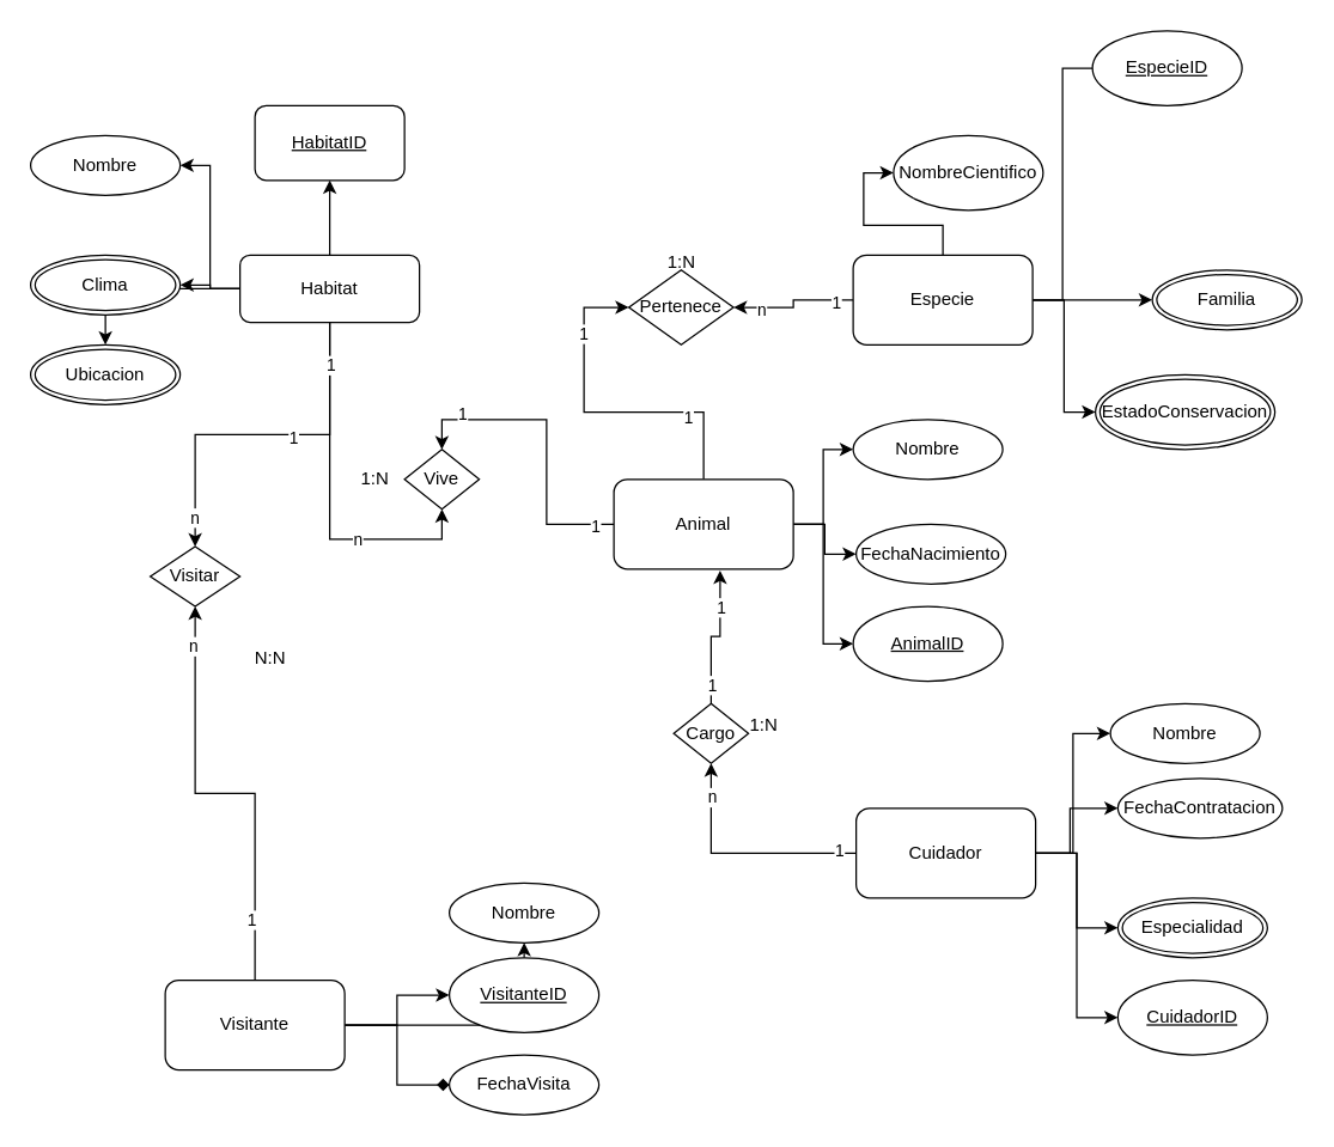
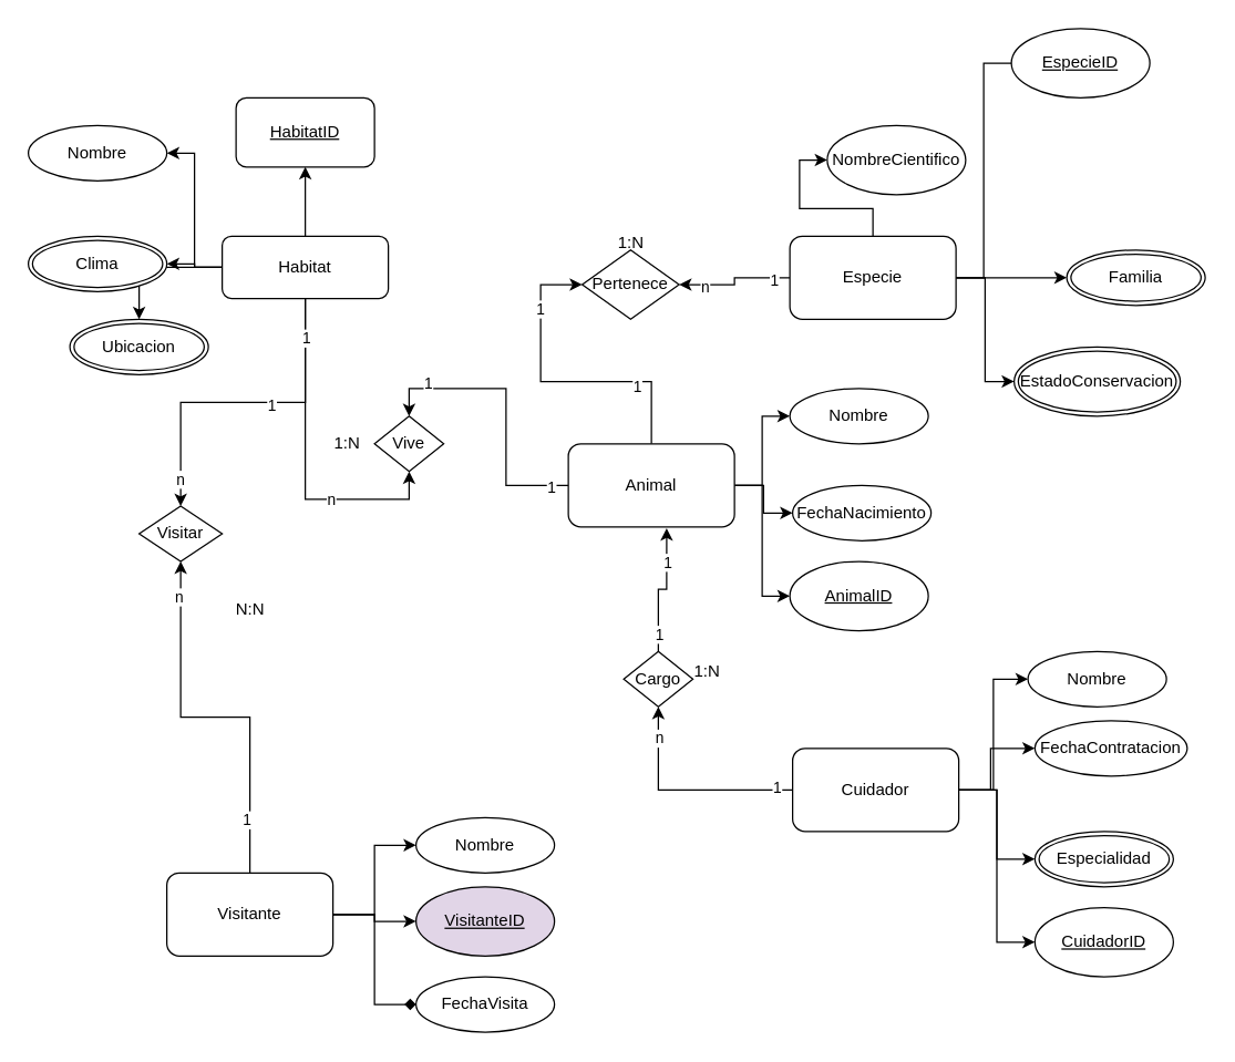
  <mxCell id="0" />
  <mxCell id="1" parent="0" />
  <mxCell id="2" style="edgeStyle=orthogonalEdgeStyle;rounded=0;orthogonalLoop=1;jettySize=auto;html=1;entryX=0;entryY=0.5;entryDx=0;entryDy=0;" parent="1" source="11" target="53" edge="1"><mxGeometry relative="1" as="geometry" /></mxCell>
  <mxCell id="3" value="1" style="edgeLabel;html=1;align=center;verticalAlign=middle;resizable=0;points=[];" parent="2" vertex="1" connectable="0"><mxGeometry x="-0.505" y="3" relative="1" as="geometry"><mxPoint as="offset" /></mxGeometry></mxCell>
  <mxCell id="4" value="1" style="edgeLabel;html=1;align=center;verticalAlign=middle;resizable=0;points=[];" parent="2" vertex="1" connectable="0"><mxGeometry x="0.583" y="1" relative="1" as="geometry"><mxPoint as="offset" /></mxGeometry></mxCell>
  <mxCell id="5" style="edgeStyle=orthogonalEdgeStyle;rounded=0;orthogonalLoop=1;jettySize=auto;html=1;entryX=0.5;entryY=0;entryDx=0;entryDy=0;" parent="1" source="11" target="55" edge="1"><mxGeometry relative="1" as="geometry" /></mxCell>
  <mxCell id="6" value="1" style="edgeLabel;html=1;align=center;verticalAlign=middle;resizable=0;points=[];" parent="5" vertex="1" connectable="0"><mxGeometry x="-0.873" y="1" relative="1" as="geometry"><mxPoint as="offset" /></mxGeometry></mxCell>
  <mxCell id="7" value="1" style="edgeLabel;html=1;align=center;verticalAlign=middle;resizable=0;points=[];" parent="5" vertex="1" connectable="0"><mxGeometry x="0.682" y="-4" relative="1" as="geometry"><mxPoint as="offset" /></mxGeometry></mxCell>
  <mxCell id="8" style="edgeStyle=orthogonalEdgeStyle;rounded=0;orthogonalLoop=1;jettySize=auto;html=1;entryX=0;entryY=0.5;entryDx=0;entryDy=0;" parent="1" source="11" target="12" edge="1"><mxGeometry relative="1" as="geometry" /></mxCell>
  <mxCell id="9" style="edgeStyle=orthogonalEdgeStyle;rounded=0;orthogonalLoop=1;jettySize=auto;html=1;entryX=0;entryY=0.5;entryDx=0;entryDy=0;" parent="1" source="11" target="13" edge="1"><mxGeometry relative="1" as="geometry" /></mxCell>
  <mxCell id="10" style="edgeStyle=orthogonalEdgeStyle;rounded=0;orthogonalLoop=1;jettySize=auto;html=1;entryX=0;entryY=0.5;entryDx=0;entryDy=0;" parent="1" source="11" target="72" edge="1"><mxGeometry relative="1" as="geometry" /></mxCell>
  <mxCell id="11" value="Animal" style="rounded=1;whiteSpace=wrap;html=1;" parent="1" vertex="1"><mxGeometry x="410" y="320" width="120" height="60" as="geometry" /></mxCell>
  <mxCell id="12" value="Nombre" style="ellipse;whiteSpace=wrap;html=1;fontStyle=0" parent="1" vertex="1"><mxGeometry x="570" y="280" width="100" height="40" as="geometry" /></mxCell>
  <mxCell id="13" value="FechaNacimiento" style="ellipse;whiteSpace=wrap;html=1;" parent="1" vertex="1"><mxGeometry x="572" y="350" width="100" height="40" as="geometry" /></mxCell>
  <mxCell id="14" style="edgeStyle=orthogonalEdgeStyle;rounded=0;orthogonalLoop=1;jettySize=auto;html=1;entryX=0;entryY=0.5;entryDx=0;entryDy=0;" parent="1" source="21" target="22" edge="1"><mxGeometry relative="1" as="geometry" /></mxCell>
  <mxCell id="15" style="edgeStyle=orthogonalEdgeStyle;rounded=0;orthogonalLoop=1;jettySize=auto;html=1;" parent="1" source="21" edge="1"><mxGeometry relative="1" as="geometry"><mxPoint x="770" y="200" as="targetPoint" /></mxGeometry></mxCell>
  <mxCell id="16" style="edgeStyle=orthogonalEdgeStyle;rounded=0;orthogonalLoop=1;jettySize=auto;html=1;entryX=0;entryY=0.5;entryDx=0;entryDy=0;" parent="1" source="21" target="66" edge="1"><mxGeometry relative="1" as="geometry"><mxPoint x="732" y="280" as="targetPoint" /></mxGeometry></mxCell>
  <mxCell id="17" style="edgeStyle=orthogonalEdgeStyle;rounded=0;orthogonalLoop=1;jettySize=auto;html=1;entryX=1;entryY=0.5;entryDx=0;entryDy=0;" parent="1" source="21" target="53" edge="1"><mxGeometry relative="1" as="geometry" /></mxCell>
  <mxCell id="18" value="1" style="edgeLabel;html=1;align=center;verticalAlign=middle;resizable=0;points=[];" parent="17" vertex="1" connectable="0"><mxGeometry x="-0.713" y="1" relative="1" as="geometry"><mxPoint as="offset" /></mxGeometry></mxCell>
  <mxCell id="19" value="n" style="edgeLabel;html=1;align=center;verticalAlign=middle;resizable=0;points=[];" parent="17" vertex="1" connectable="0"><mxGeometry x="0.567" y="1" relative="1" as="geometry"><mxPoint as="offset" /></mxGeometry></mxCell>
  <mxCell id="20" style="edgeStyle=orthogonalEdgeStyle;rounded=0;orthogonalLoop=1;jettySize=auto;html=1;entryX=0;entryY=0.5;entryDx=0;entryDy=0;endArrow=none;" parent="1" source="21" target="71" edge="1"><mxGeometry relative="1" as="geometry" /></mxCell>
  <mxCell id="21" value="Especie" style="rounded=1;whiteSpace=wrap;html=1;" parent="1" vertex="1"><mxGeometry x="570" y="170" width="120" height="60" as="geometry" /></mxCell>
  <mxCell id="22" value="NombreCientifico" style="ellipse;whiteSpace=wrap;html=1;fontStyle=0" parent="1" vertex="1"><mxGeometry x="597" y="90" width="100" height="50" as="geometry" /></mxCell>
  <mxCell id="23" style="edgeStyle=orthogonalEdgeStyle;rounded=0;orthogonalLoop=1;jettySize=auto;html=1;entryX=0.5;entryY=1;entryDx=0;entryDy=0;" parent="1" source="33" target="55" edge="1"><mxGeometry relative="1" as="geometry" /></mxCell>
  <mxCell id="24" value="n" style="edgeLabel;html=1;align=center;verticalAlign=middle;resizable=0;points=[];" parent="23" vertex="1" connectable="0"><mxGeometry x="0.36" relative="1" as="geometry"><mxPoint as="offset" /></mxGeometry></mxCell>
  <mxCell id="25" style="edgeStyle=orthogonalEdgeStyle;rounded=0;orthogonalLoop=1;jettySize=auto;html=1;entryX=1;entryY=0.5;entryDx=0;entryDy=0;" parent="1" source="33" target="65" edge="1"><mxGeometry relative="1" as="geometry"><mxPoint x="120" y="180" as="targetPoint" /></mxGeometry></mxCell>
  <mxCell id="26" style="edgeStyle=orthogonalEdgeStyle;rounded=0;orthogonalLoop=1;jettySize=auto;html=1;entryX=1;entryY=0.5;entryDx=0;entryDy=0;" parent="1" source="33" target="34" edge="1"><mxGeometry relative="1" as="geometry" /></mxCell>
  <mxCell id="27" style="edgeStyle=orthogonalEdgeStyle;rounded=0;orthogonalLoop=1;jettySize=auto;html=1;entryX=0.5;entryY=0;entryDx=0;entryDy=0;" parent="1" source="33" target="62" edge="1"><mxGeometry relative="1" as="geometry" /></mxCell>
  <mxCell id="28" value="1" style="edgeLabel;html=1;align=center;verticalAlign=middle;resizable=0;points=[];" parent="27" vertex="1" connectable="0"><mxGeometry x="-0.17" y="2" relative="1" as="geometry"><mxPoint as="offset" /></mxGeometry></mxCell>
  <mxCell id="29" value="n" style="edgeLabel;html=1;align=center;verticalAlign=middle;resizable=0;points=[];" parent="27" vertex="1" connectable="0"><mxGeometry x="0.837" y="-1" relative="1" as="geometry"><mxPoint as="offset" /></mxGeometry></mxCell>
  <mxCell id="30" value="1" style="edgeLabel;html=1;align=center;verticalAlign=middle;resizable=0;points=[];" parent="27" vertex="1" connectable="0"><mxGeometry x="-0.765" relative="1" as="geometry"><mxPoint as="offset" /></mxGeometry></mxCell>
  <mxCell id="31" style="edgeStyle=orthogonalEdgeStyle;rounded=0;orthogonalLoop=1;jettySize=auto;html=1;" parent="1" source="33" target="67" edge="1"><mxGeometry relative="1" as="geometry" /></mxCell>
  <mxCell id="32" value="" style="edgeStyle=orthogonalEdgeStyle;rounded=0;orthogonalLoop=1;jettySize=auto;html=1;" parent="1" source="33" target="70" edge="1"><mxGeometry relative="1" as="geometry" /></mxCell>
  <mxCell id="33" value="Habitat" style="rounded=1;whiteSpace=wrap;html=1;" parent="1" vertex="1"><mxGeometry x="160" y="170" width="120" height="45" as="geometry" /></mxCell>
  <mxCell id="34" value="Nombre" style="ellipse;whiteSpace=wrap;html=1;fontStyle=0" parent="1" vertex="1"><mxGeometry y="90" width="100" height="40" as="geometry" x="20" /></mxCell>
  <mxCell id="35" style="edgeStyle=orthogonalEdgeStyle;rounded=0;orthogonalLoop=1;jettySize=auto;html=1;entryX=0;entryY=0.5;entryDx=0;entryDy=0;" parent="1" source="42" target="43" edge="1"><mxGeometry relative="1" as="geometry" /></mxCell>
  <mxCell id="36" style="edgeStyle=orthogonalEdgeStyle;rounded=0;orthogonalLoop=1;jettySize=auto;html=1;" parent="1" source="42" target="44" edge="1"><mxGeometry relative="1" as="geometry"><Array as="points"><mxPoint x="715" y="570" /><mxPoint x="715" y="540" /></Array></mxGeometry></mxCell>
  <mxCell id="37" style="edgeStyle=orthogonalEdgeStyle;rounded=0;orthogonalLoop=1;jettySize=auto;html=1;" parent="1" source="42" target="64" edge="1"><mxGeometry relative="1" as="geometry"><mxPoint x="742" y="610" as="targetPoint" /></mxGeometry></mxCell>
  <mxCell id="38" style="edgeStyle=orthogonalEdgeStyle;rounded=0;orthogonalLoop=1;jettySize=auto;html=1;entryX=0.5;entryY=1;entryDx=0;entryDy=0;" parent="1" source="42" target="57" edge="1"><mxGeometry relative="1" as="geometry" /></mxCell>
  <mxCell id="39" value="1" style="edgeLabel;html=1;align=center;verticalAlign=middle;resizable=0;points=[];" parent="38" vertex="1" connectable="0"><mxGeometry x="-0.842" y="-2" relative="1" as="geometry"><mxPoint as="offset" /></mxGeometry></mxCell>
  <mxCell id="40" value="n" style="edgeLabel;html=1;align=center;verticalAlign=middle;resizable=0;points=[];" parent="38" vertex="1" connectable="0"><mxGeometry x="0.724" relative="1" as="geometry"><mxPoint as="offset" /></mxGeometry></mxCell>
  <mxCell id="41" style="edgeStyle=orthogonalEdgeStyle;rounded=0;orthogonalLoop=1;jettySize=auto;html=1;entryX=0;entryY=0.5;entryDx=0;entryDy=0;" parent="1" source="42" target="73" edge="1"><mxGeometry relative="1" as="geometry" /></mxCell>
  <mxCell id="42" value="Cuidador" style="rounded=1;whiteSpace=wrap;html=1;" parent="1" vertex="1"><mxGeometry x="572" y="540" width="120" height="60" as="geometry" /></mxCell>
  <mxCell id="43" value="Nombre" style="ellipse;whiteSpace=wrap;html=1;fontStyle=0" parent="1" vertex="1"><mxGeometry x="742" y="470" width="100" height="40" as="geometry" /></mxCell>
  <mxCell id="44" value="FechaContratacion" style="ellipse;whiteSpace=wrap;html=1;" parent="1" vertex="1"><mxGeometry x="747" y="520" width="110" height="40" as="geometry" /></mxCell>
  <mxCell id="45" style="edgeStyle=orthogonalEdgeStyle;rounded=0;orthogonalLoop=1;jettySize=auto;html=1;" parent="1" source="51" target="52" edge="1"><mxGeometry relative="1" as="geometry" /></mxCell>
  <mxCell id="46" style="edgeStyle=orthogonalEdgeStyle;rounded=0;orthogonalLoop=1;jettySize=auto;html=1;entryX=0;entryY=0.5;entryDx=0;entryDy=0;endArrow=diamond;" parent="1" source="51" target="68" edge="1"><mxGeometry relative="1" as="geometry"><mxPoint x="310" y="740" as="targetPoint" /></mxGeometry></mxCell>
  <mxCell id="47" style="edgeStyle=orthogonalEdgeStyle;rounded=0;orthogonalLoop=1;jettySize=auto;html=1;" parent="1" source="51" target="62" edge="1"><mxGeometry relative="1" as="geometry" /></mxCell>
  <mxCell id="48" value="1" style="edgeLabel;html=1;align=center;verticalAlign=middle;resizable=0;points=[];" parent="47" vertex="1" connectable="0"><mxGeometry x="-0.714" y="3" relative="1" as="geometry"><mxPoint as="offset" /></mxGeometry></mxCell>
  <mxCell id="49" value="n" style="edgeLabel;html=1;align=center;verticalAlign=middle;resizable=0;points=[];" parent="47" vertex="1" connectable="0"><mxGeometry x="0.819" y="2" relative="1" as="geometry"><mxPoint as="offset" /></mxGeometry></mxCell>
  <mxCell id="50" style="edgeStyle=orthogonalEdgeStyle;rounded=0;orthogonalLoop=1;jettySize=auto;html=1;entryX=0;entryY=0.5;entryDx=0;entryDy=0;" parent="1" source="51" target="74" edge="1"><mxGeometry relative="1" as="geometry" /></mxCell>
- <mxCell id="51" value="Visitante" style="rounded=1;whiteSpace=wrap;html=1;" parent="1" vertex="1"><mxGeometry x="110" y="655" width="120" height="60" as="geometry" /></mxCell>
+ <mxCell id="51" value="Visitante" style="rounded=1;whiteSpace=wrap;html=1;" parent="1" vertex="1"><mxGeometry x="120" y="630" width="120" height="60" as="geometry" /></mxCell>
  <mxCell id="52" value="Nombre" style="ellipse;whiteSpace=wrap;html=1;fontStyle=0" parent="1" vertex="1"><mxGeometry x="300" y="590" width="100" height="40" as="geometry" /></mxCell>
  <mxCell id="53" value="Pertenece" style="rhombus;whiteSpace=wrap;html=1;" parent="1" vertex="1"><mxGeometry x="420" y="180" width="70" height="50" as="geometry" /></mxCell>
  <mxCell id="54" value="1:N" style="text;html=1;align=center;verticalAlign=middle;resizable=0;points=[];autosize=1;strokeColor=none;fillColor=none;" parent="1" vertex="1"><mxGeometry x="435" width="40" height="30" as="geometry" y="160" /></mxCell>
  <mxCell id="55" value="Vive" style="rhombus;whiteSpace=wrap;html=1;" parent="1" vertex="1"><mxGeometry x="270" y="300" width="50" height="40" as="geometry" /></mxCell>
  <mxCell id="56" value="1:N" style="text;html=1;align=center;verticalAlign=middle;resizable=0;points=[];autosize=1;strokeColor=none;fillColor=none;" parent="1" vertex="1"><mxGeometry x="230" y="305" width="40" height="30" as="geometry" /></mxCell>
  <mxCell id="57" value="Cargo" style="rhombus;whiteSpace=wrap;html=1;" parent="1" vertex="1"><mxGeometry x="450" y="470" width="50" height="40" as="geometry" /></mxCell>
  <mxCell id="58" style="edgeStyle=orthogonalEdgeStyle;rounded=0;orthogonalLoop=1;jettySize=auto;html=1;entryX=0.592;entryY=1.017;entryDx=0;entryDy=0;entryPerimeter=0;" parent="1" source="57" target="11" edge="1"><mxGeometry relative="1" as="geometry" /></mxCell>
  <mxCell id="59" value="1" style="edgeLabel;html=1;align=center;verticalAlign=middle;resizable=0;points=[];" parent="58" vertex="1" connectable="0"><mxGeometry x="0.489" relative="1" as="geometry"><mxPoint as="offset" /></mxGeometry></mxCell>
  <mxCell id="60" value="1" style="edgeLabel;html=1;align=center;verticalAlign=middle;resizable=0;points=[];" parent="58" vertex="1" connectable="0"><mxGeometry x="-0.733" relative="1" as="geometry"><mxPoint as="offset" /></mxGeometry></mxCell>
  <mxCell id="61" value="1:N" style="text;html=1;align=center;verticalAlign=middle;resizable=0;points=[];autosize=1;strokeColor=none;fillColor=none;" parent="1" vertex="1"><mxGeometry x="490" y="470" width="40" height="30" as="geometry" /></mxCell>
  <mxCell id="62" value="Visitar" style="rhombus;whiteSpace=wrap;html=1;" parent="1" vertex="1"><mxGeometry x="100" y="365" width="60" height="40" as="geometry" /></mxCell>
  <mxCell id="63" value="N:N" style="text;html=1;align=center;verticalAlign=middle;resizable=0;points=[];autosize=1;strokeColor=none;fillColor=none;" parent="1" vertex="1"><mxGeometry x="160" y="425" width="40" height="30" as="geometry" /></mxCell>
  <mxCell id="64" value="Especialidad" style="ellipse;shape=doubleEllipse;margin=3;whiteSpace=wrap;html=1;align=center;" parent="1" vertex="1"><mxGeometry x="747" y="600" width="100" height="40" as="geometry" /></mxCell>
  <mxCell id="65" value="Clima" style="ellipse;shape=doubleEllipse;margin=3;whiteSpace=wrap;html=1;align=center;" parent="1" vertex="1"><mxGeometry y="170" width="100" height="40" as="geometry" x="20" /></mxCell>
  <mxCell id="66" value="EstadoConservacion" style="ellipse;shape=doubleEllipse;margin=3;whiteSpace=wrap;html=1;align=center;" parent="1" vertex="1"><mxGeometry x="732" y="250" width="120" height="50" as="geometry" /></mxCell>
- <mxCell id="67" value="Ubicacion" style="ellipse;shape=doubleEllipse;margin=3;whiteSpace=wrap;html=1;align=center;" parent="1" vertex="1"><mxGeometry y="230" width="100" height="40" as="geometry" x="20" /></mxCell>
+ <mxCell id="67" value="Ubicacion" style="ellipse;shape=doubleEllipse;margin=3;whiteSpace=wrap;html=1;align=center;" parent="1" vertex="1"><mxGeometry x="50" y="230" width="100" height="40" as="geometry" /></mxCell>
  <mxCell id="68" value="FechaVisita" style="ellipse;whiteSpace=wrap;html=1;align=center;" parent="1" vertex="1"><mxGeometry x="300" y="705" width="100" height="40" as="geometry" /></mxCell>
  <mxCell id="69" value="Familia" style="ellipse;shape=doubleEllipse;margin=3;whiteSpace=wrap;html=1;align=center;" parent="1" vertex="1"><mxGeometry x="770" y="180" width="100" height="40" as="geometry" /></mxCell>
  <mxCell id="70" value="HabitatID" style="whiteSpace=wrap;html=1;fontStyle=4;rounded=1;" parent="1" vertex="1"><mxGeometry x="170" y="70" width="100" height="50" as="geometry" /></mxCell>
  <mxCell id="71" value="EspecieID" style="ellipse;whiteSpace=wrap;html=1;rounded=1;fontStyle=4" parent="1" vertex="1"><mxGeometry x="730" y="20" width="100" height="50" as="geometry" /></mxCell>
  <mxCell id="72" value="AnimalID" style="ellipse;whiteSpace=wrap;html=1;rounded=1;fontStyle=4" parent="1" vertex="1"><mxGeometry x="570" y="405" width="100" height="50" as="geometry" /></mxCell>
  <mxCell id="73" value="CuidadorID" style="ellipse;whiteSpace=wrap;html=1;rounded=1;fontStyle=4" parent="1" vertex="1"><mxGeometry x="747" y="655" width="100" height="50" as="geometry" /></mxCell>
- <mxCell id="74" value="VisitanteID" style="ellipse;whiteSpace=wrap;html=1;rounded=1;fontStyle=4" parent="1" vertex="1"><mxGeometry x="300" y="640" width="100" height="50" as="geometry" /></mxCell>
+ <mxCell id="74" value="VisitanteID" style="ellipse;whiteSpace=wrap;html=1;rounded=1;fontStyle=4;fillColor=#e1d5e7;" parent="1" vertex="1"><mxGeometry x="300" y="640" width="100" height="50" as="geometry" /></mxCell>
